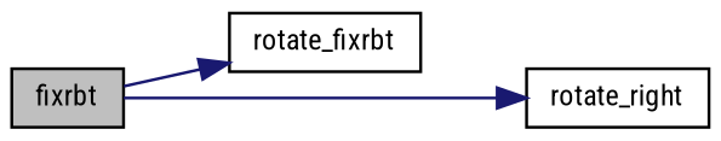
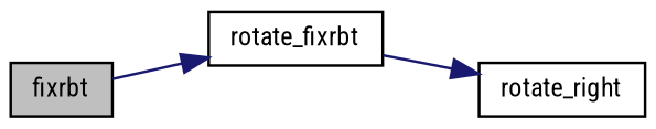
  digraph {
    fontname="Roboto Condensed"
    rankdir=LR
    node [color=black fillcolor=white fontname="Roboto Condensed" fontsize=10 shape=record style=filled]
    edge [color=midnightblue fontname="Roboto Condensed" fontsize=10 labelfontname=Helvetica labelfontsize=10 style=solid]
    n1 [fillcolor=grey75 fontcolor=black height=0.2 label=fixrbt width=0.4]
    n2 [height=0.2 label=rotate_fixrbt width=0.4]
    n3 [height=0.2 label=rotate_right width=0.4]
    n1 -> n2
-   n1 -> n3
+   n2 -> n3
  }
